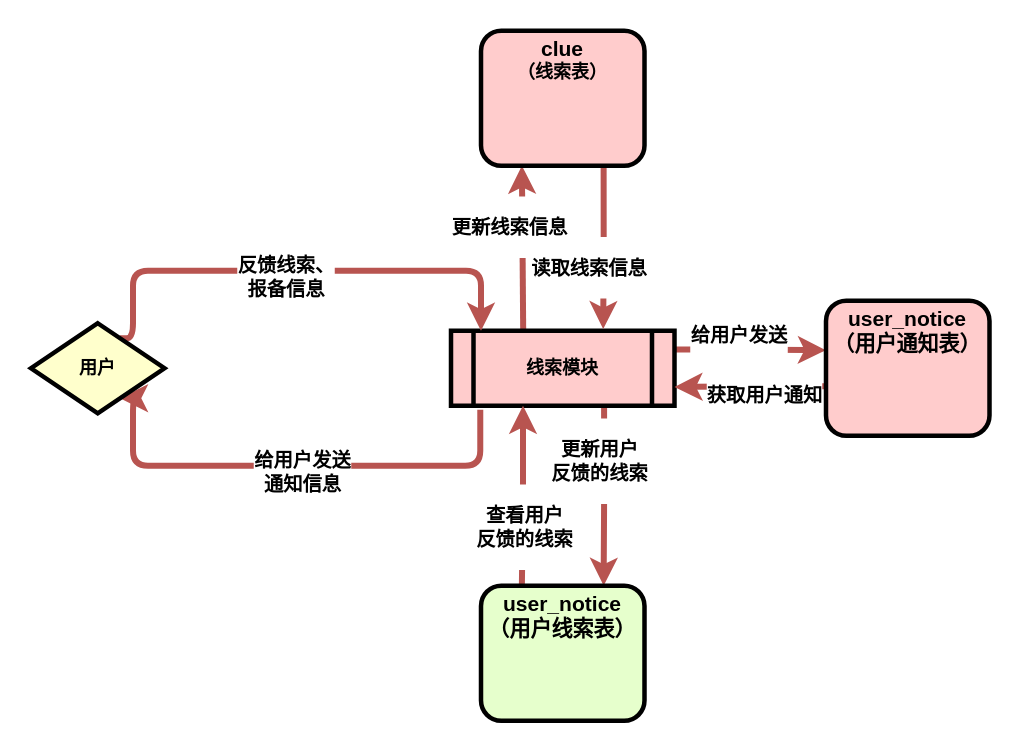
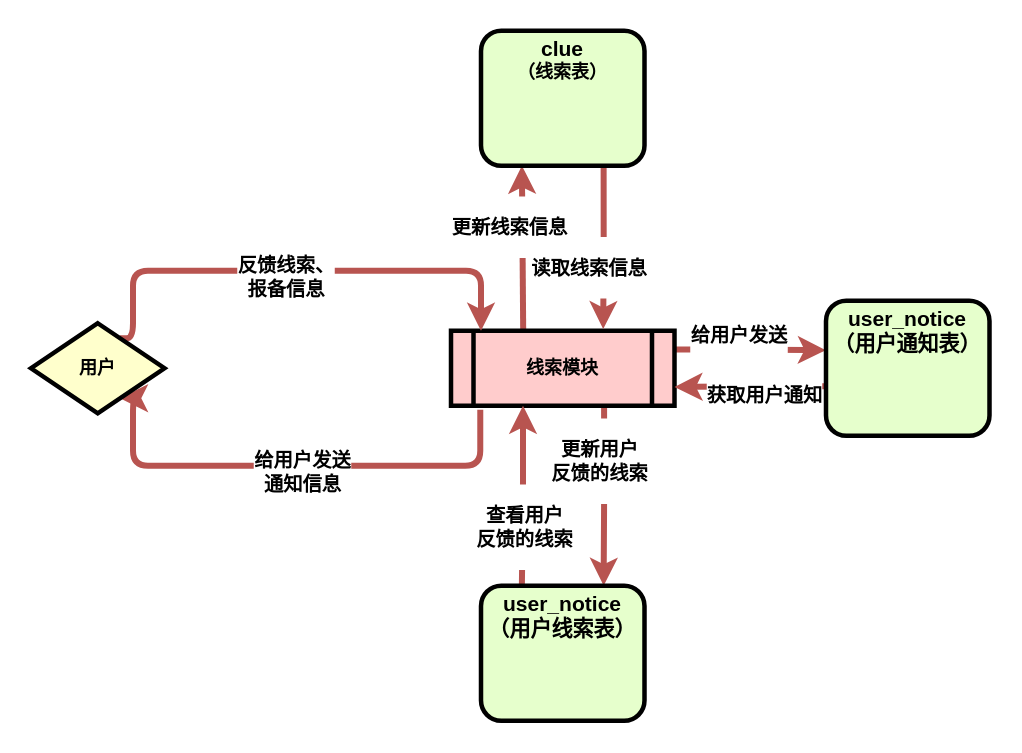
  <mxCell id="0" />
  <mxCell id="1" parent="0" />
  <mxCell id="2" style="edgeStyle=orthogonalEdgeStyle;rounded=1;orthogonalLoop=1;jettySize=auto;html=1;exitX=0.131;exitY=1.052;exitDx=0;exitDy=0;entryX=0.75;entryY=1;entryDx=0;entryDy=0;endArrow=classic;endFill=1;strokeWidth=4;exitPerimeter=0;fillColor=#f8cecc;strokeColor=#b85450;" edge="1" parent="1" source="6" target="9"><mxGeometry relative="1" as="geometry"><Array as="points"><mxPoint x="320" y="310" /><mxPoint x="88" y="310" /></Array></mxGeometry></mxCell>
  <mxCell id="3" style="edgeStyle=orthogonalEdgeStyle;rounded=1;orthogonalLoop=1;jettySize=auto;html=1;exitX=0.323;exitY=-0.014;exitDx=0;exitDy=0;entryX=0.25;entryY=1;entryDx=0;entryDy=0;endArrow=classic;endFill=1;strokeWidth=4;exitPerimeter=0;fillColor=#f8cecc;strokeColor=#b85450;" edge="1" parent="1" source="6" target="12"><mxGeometry relative="1" as="geometry"><Array as="points"><mxPoint x="348" y="219" /></Array></mxGeometry></mxCell>
  <mxCell id="4" style="edgeStyle=orthogonalEdgeStyle;rounded=1;orthogonalLoop=1;jettySize=auto;html=1;exitX=0.685;exitY=1;exitDx=0;exitDy=0;entryX=0.75;entryY=0;entryDx=0;entryDy=0;endArrow=classic;endFill=1;strokeWidth=4;exitPerimeter=0;fillColor=#f8cecc;strokeColor=#b85450;" edge="1" parent="1" source="6" target="16"><mxGeometry relative="1" as="geometry"><Array as="points" /></mxGeometry></mxCell>
  <mxCell id="5" style="edgeStyle=orthogonalEdgeStyle;rounded=1;orthogonalLoop=1;jettySize=auto;html=1;exitX=1;exitY=0.25;exitDx=0;exitDy=0;entryX=-0.001;entryY=0.366;entryDx=0;entryDy=0;endArrow=classic;endFill=1;strokeWidth=4;entryPerimeter=0;fillColor=#f8cecc;strokeColor=#b85450;" edge="1" parent="1" source="6" target="20"><mxGeometry relative="1" as="geometry" /></mxCell>
  <mxCell id="6" value="线索模块" style="shape=process;whiteSpace=wrap;align=center;verticalAlign=middle;size=0.1;fontStyle=1;strokeWidth=3;fillColor=#FFCCCC" vertex="1" parent="1"><mxGeometry x="300" y="220" width="149" height="50" as="geometry" /></mxCell>
  <mxCell id="7" style="edgeStyle=orthogonalEdgeStyle;rounded=1;orthogonalLoop=1;jettySize=auto;html=1;exitX=0.75;exitY=0;exitDx=0;exitDy=0;fillColor=#f8cecc;strokeColor=#b85450;strokeWidth=4;" edge="1" parent="1" source="9" target="6"><mxGeometry relative="1" as="geometry"><Array as="points"><mxPoint x="88" y="180" /><mxPoint x="320" y="180" /></Array></mxGeometry></mxCell>
  <mxCell id="8" value="&lt;h3&gt;反馈线索、&lt;br&gt;报备信息&lt;/h3&gt;" style="edgeLabel;html=1;align=center;verticalAlign=middle;resizable=0;points=[];" vertex="1" connectable="0" parent="7"><mxGeometry x="-0.15" y="-3" relative="1" as="geometry"><mxPoint x="17" as="offset" /></mxGeometry></mxCell>
  <mxCell id="9" value="用户" style="rhombus;whiteSpace=wrap;align=center;verticalAlign=middle;fontStyle=1;strokeWidth=3;fillColor=#FFFFCC;" vertex="1" parent="1"><mxGeometry x="20" y="215" width="89" height="60" as="geometry" /></mxCell>
  <mxCell id="10" value="&lt;h3&gt;给用户发送&lt;br&gt;通知信息&lt;/h3&gt;" style="edgeLabel;html=1;align=center;verticalAlign=middle;resizable=0;points=[];" vertex="1" connectable="0" parent="1"><mxGeometry x="200" y="310" as="geometry"><mxPoint y="3" as="offset" /></mxGeometry></mxCell>
  <mxCell id="11" style="edgeStyle=orthogonalEdgeStyle;rounded=1;orthogonalLoop=1;jettySize=auto;html=1;exitX=0.75;exitY=1;exitDx=0;exitDy=0;entryX=0.681;entryY=-0.023;entryDx=0;entryDy=0;endArrow=classic;endFill=1;strokeWidth=4;entryPerimeter=0;fillColor=#f8cecc;strokeColor=#b85450;" edge="1" parent="1" source="12" target="6"><mxGeometry relative="1" as="geometry" /></mxCell>
- <mxCell id="12" value="&lt;h3 style=&quot;margin: 4px 0px 0px ; text-align: center&quot;&gt;clue&lt;/h3&gt;&lt;div&gt;（线索表）&lt;/div&gt;" style="verticalAlign=middle;align=center;overflow=fill;fontSize=12;fontFamily=Helvetica;html=1;rounded=1;fontStyle=1;strokeWidth=3;fillColor=#ffcccc;" vertex="1" parent="1"><mxGeometry x="320" y="20" width="109" height="90" as="geometry" /></mxCell>
+ <mxCell id="12" value="&lt;h3 style=&quot;margin: 4px 0px 0px ; text-align: center&quot;&gt;clue&lt;/h3&gt;&lt;div&gt;（线索表）&lt;/div&gt;" style="verticalAlign=middle;align=center;overflow=fill;fontSize=12;fontFamily=Helvetica;html=1;rounded=1;fontStyle=1;strokeWidth=3;fillColor=#E6FFCC" vertex="1" parent="1"><mxGeometry x="320" y="20" width="109" height="90" as="geometry" /></mxCell>
  <mxCell id="13" value="&lt;h3&gt;更新线索信息&lt;/h3&gt;" style="edgeLabel;html=1;align=center;verticalAlign=middle;resizable=0;points=[];" vertex="1" connectable="0" parent="1"><mxGeometry x="350" y="160" as="geometry"><mxPoint x="-12" y="-10" as="offset" /></mxGeometry></mxCell>
  <mxCell id="14" value="&lt;h3&gt;读取线索信息&lt;/h3&gt;" style="edgeLabel;html=1;align=center;verticalAlign=middle;resizable=0;points=[];" vertex="1" connectable="0" parent="1"><mxGeometry x="400" y="200" as="geometry"><mxPoint x="-9" y="-23" as="offset" /></mxGeometry></mxCell>
  <mxCell id="15" style="edgeStyle=orthogonalEdgeStyle;rounded=1;orthogonalLoop=1;jettySize=auto;html=1;exitX=0.25;exitY=0;exitDx=0;exitDy=0;endArrow=classic;endFill=1;strokeWidth=4;fillColor=#f8cecc;strokeColor=#b85450;" edge="1" parent="1" source="16"><mxGeometry relative="1" as="geometry"><mxPoint x="348" y="270" as="targetPoint" /><Array as="points"><mxPoint x="348" y="330" /><mxPoint x="348" y="330" /><mxPoint x="348" y="270" /></Array></mxGeometry></mxCell>
  <mxCell id="16" value="&lt;h3 style=&quot;margin: 4px 0px 0px ; text-align: center&quot;&gt;user_notice&lt;br&gt;（用户线索表）&lt;/h3&gt;" style="verticalAlign=middle;align=center;overflow=fill;fontSize=12;fontFamily=Helvetica;html=1;rounded=1;fontStyle=1;strokeWidth=3;fillColor=#E6FFCC" vertex="1" parent="1"><mxGeometry x="320" y="390" width="109" height="90" as="geometry" /></mxCell>
  <mxCell id="17" value="&lt;h3&gt;查看用户&lt;br&gt;反馈的线索&lt;/h3&gt;" style="edgeLabel;html=1;align=center;verticalAlign=middle;resizable=0;points=[];" vertex="1" connectable="0" parent="1"><mxGeometry x="360" y="360" as="geometry"><mxPoint x="-12" y="-10" as="offset" /></mxGeometry></mxCell>
  <mxCell id="18" value="&lt;h3&gt;更新用户&lt;br&gt;反馈的线索&lt;/h3&gt;" style="edgeLabel;html=1;align=center;verticalAlign=middle;resizable=0;points=[];" vertex="1" connectable="0" parent="1"><mxGeometry x="410" y="316" as="geometry"><mxPoint x="-12" y="-10" as="offset" /></mxGeometry></mxCell>
  <mxCell id="19" style="edgeStyle=orthogonalEdgeStyle;rounded=1;orthogonalLoop=1;jettySize=auto;html=1;exitX=-0.006;exitY=0.633;exitDx=0;exitDy=0;entryX=1;entryY=0.75;entryDx=0;entryDy=0;endArrow=classic;endFill=1;strokeWidth=4;exitPerimeter=0;fillColor=#f8cecc;strokeColor=#b85450;" edge="1" parent="1" source="20" target="6"><mxGeometry relative="1" as="geometry" /></mxCell>
- <mxCell id="20" value="&lt;h3 style=&quot;margin: 4px 0px 0px ; text-align: center&quot;&gt;user_notice&lt;br&gt;（用户通知表）&lt;/h3&gt;" style="verticalAlign=middle;align=center;overflow=fill;fontSize=12;fontFamily=Helvetica;html=1;rounded=1;fontStyle=1;strokeWidth=3;fillColor=#ffcccc;" vertex="1" parent="1"><mxGeometry x="550" y="200" width="109" height="90" as="geometry" /></mxCell>
+ <mxCell id="20" value="&lt;h3 style=&quot;margin: 4px 0px 0px ; text-align: center&quot;&gt;user_notice&lt;br&gt;（用户通知表）&lt;/h3&gt;" style="verticalAlign=middle;align=center;overflow=fill;fontSize=12;fontFamily=Helvetica;html=1;rounded=1;fontStyle=1;strokeWidth=3;fillColor=#E6FFCC" vertex="1" parent="1"><mxGeometry x="550" y="200" width="109" height="90" as="geometry" /></mxCell>
  <mxCell id="21" value="&lt;h3&gt;给用户发送&lt;/h3&gt;" style="edgeLabel;html=1;align=center;verticalAlign=middle;resizable=0;points=[];" vertex="1" connectable="0" parent="1"><mxGeometry x="500" y="245" as="geometry"><mxPoint x="-9" y="-23" as="offset" /></mxGeometry></mxCell>
  <mxCell id="22" value="&lt;h3&gt;获取用户通知&lt;/h3&gt;" style="edgeLabel;html=1;align=center;verticalAlign=middle;resizable=0;points=[];" vertex="1" connectable="0" parent="1"><mxGeometry x="517" y="285" as="geometry"><mxPoint x="-9" y="-23" as="offset" /></mxGeometry></mxCell>
